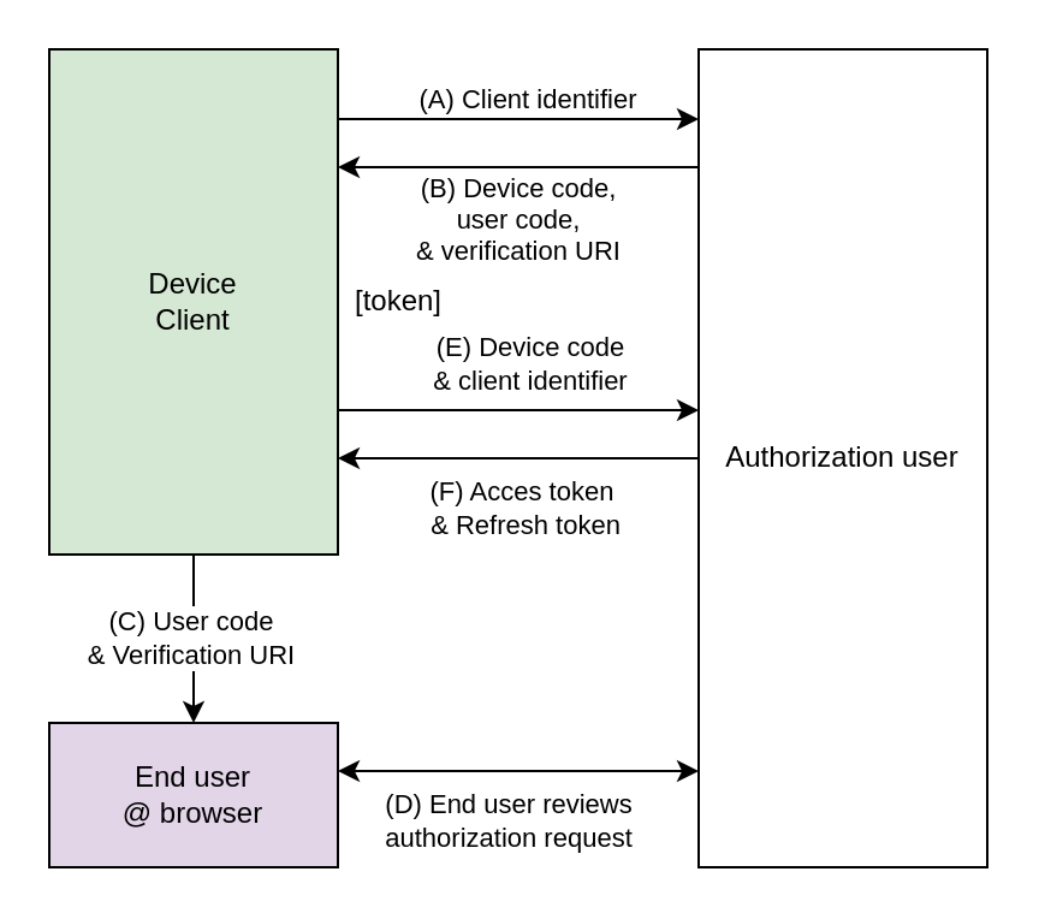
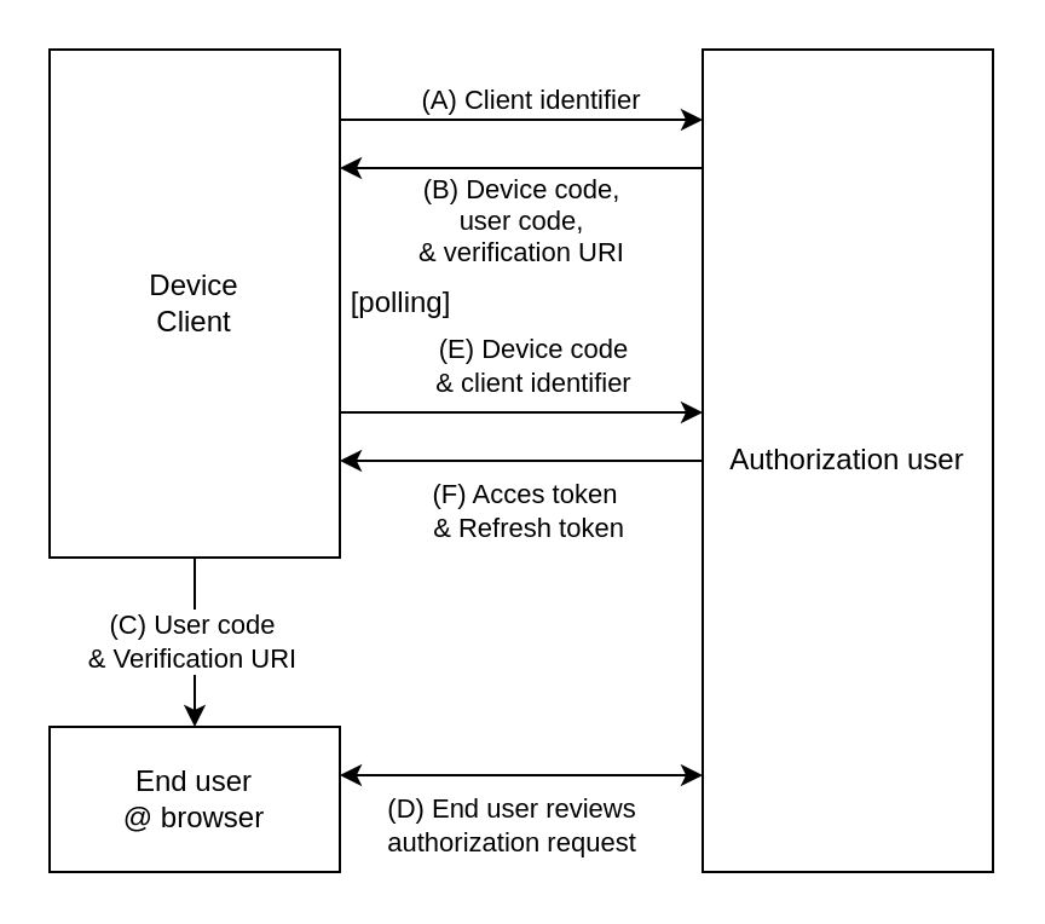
  <mxCell id="0" />
  <mxCell id="1" parent="0" />
- <mxCell id="2" value="Device&lt;br&gt;Client" style="rounded=0;whiteSpace=wrap;html=1;fillColor=#d5e8d4;" vertex="1" parent="1"><mxGeometry x="20" y="20" width="120" height="210" as="geometry" /></mxCell>
- <mxCell id="3" value="End user&lt;br&gt;@ browser" style="rounded=0;whiteSpace=wrap;html=1;fillColor=#e1d5e7;" vertex="1" parent="1"><mxGeometry x="20" y="300" width="120" height="60" as="geometry" /></mxCell>
+ <mxCell id="2" value="Device&lt;br&gt;Client" style="rounded=0;whiteSpace=wrap;html=1;" vertex="1" parent="1"><mxGeometry x="20" y="20" width="120" height="210" as="geometry" /></mxCell>
+ <mxCell id="3" value="End user&lt;br&gt;@ browser" style="rounded=0;whiteSpace=wrap;html=1;" vertex="1" parent="1"><mxGeometry x="20" y="300" width="120" height="60" as="geometry" /></mxCell>
  <mxCell id="4" value="Authorization user" style="rounded=0;whiteSpace=wrap;html=1;" vertex="1" parent="1"><mxGeometry x="290" y="20" width="120" height="340" as="geometry" /></mxCell>
  <mxCell id="5" value="" style="endArrow=classic;startArrow=none;html=1;startFill=0;" edge="1" parent="1"><mxGeometry width="50" height="50" relative="1" as="geometry"><mxPoint x="140" y="49" as="sourcePoint" /><mxPoint x="290" y="49" as="targetPoint" /></mxGeometry></mxCell>
  <mxCell id="6" value="(A) Client identifier" style="edgeLabel;html=1;align=center;verticalAlign=middle;resizable=0;points=[];" vertex="1" connectable="0" parent="5"><mxGeometry x="-0.209" y="1" relative="1" as="geometry"><mxPoint x="19" y="-8" as="offset" /></mxGeometry></mxCell>
  <mxCell id="7" value="" style="endArrow=none;startArrow=classic;html=1;endFill=0;" edge="1" parent="1"><mxGeometry width="50" height="50" relative="1" as="geometry"><mxPoint x="140" y="69" as="sourcePoint" /><mxPoint x="290" y="69" as="targetPoint" /></mxGeometry></mxCell>
  <mxCell id="8" value="(B) Device code,&lt;br&gt;user code,&lt;br&gt;&amp;amp; verification URI" style="edgeLabel;html=1;align=center;verticalAlign=middle;resizable=0;points=[];" vertex="1" connectable="0" parent="7"><mxGeometry x="-0.583" relative="1" as="geometry"><mxPoint x="43" y="21" as="offset" /></mxGeometry></mxCell>
  <mxCell id="9" value="" style="endArrow=classic;startArrow=none;html=1;startFill=0;" edge="1" parent="1"><mxGeometry width="50" height="50" relative="1" as="geometry"><mxPoint x="140" y="170" as="sourcePoint" /><mxPoint x="290" y="170" as="targetPoint" /></mxGeometry></mxCell>
  <mxCell id="10" value="(E) Device code&lt;br&gt;&amp;amp; client identifier" style="edgeLabel;html=1;align=center;verticalAlign=middle;resizable=0;points=[];" vertex="1" connectable="0" parent="9"><mxGeometry x="0.047" y="-1" relative="1" as="geometry"><mxPoint y="-21" as="offset" /></mxGeometry></mxCell>
- <mxCell id="11" value="[token]" style="text;html=1;align=center;verticalAlign=middle;resizable=0;points=[];autosize=1;strokeColor=none;fillColor=none;" vertex="1" parent="1"><mxGeometry x="135" y="110" width="60" height="30" as="geometry" /></mxCell>
+ <mxCell id="11" value="[polling]" style="text;html=1;align=center;verticalAlign=middle;resizable=0;points=[];autosize=1;strokeColor=none;fillColor=none;" vertex="1" parent="1"><mxGeometry x="135" y="110" width="60" height="30" as="geometry" /></mxCell>
  <mxCell id="12" value="" style="endArrow=none;startArrow=classic;html=1;endFill=0;" edge="1" parent="1"><mxGeometry width="50" height="50" relative="1" as="geometry"><mxPoint x="140" y="190" as="sourcePoint" /><mxPoint x="290" y="190" as="targetPoint" /></mxGeometry></mxCell>
  <mxCell id="13" value="(F) Acces token&amp;nbsp;&lt;br&gt;&amp;amp; Refresh token" style="edgeLabel;html=1;align=center;verticalAlign=middle;resizable=0;points=[];" vertex="1" connectable="0" parent="12"><mxGeometry x="-0.326" y="-1" relative="1" as="geometry"><mxPoint x="26" y="19" as="offset" /></mxGeometry></mxCell>
  <mxCell id="14" value="" style="endArrow=none;startArrow=classic;html=1;entryX=0.5;entryY=1;entryDx=0;entryDy=0;exitX=0.5;exitY=0;exitDx=0;exitDy=0;" edge="1" parent="1" source="3" target="2"><mxGeometry width="50" height="50" relative="1" as="geometry"><mxPoint x="170" y="380" as="sourcePoint" /><mxPoint x="220" y="330" as="targetPoint" /></mxGeometry></mxCell>
  <mxCell id="15" value="(C) User code&lt;br&gt;&amp;amp; Verification URI" style="edgeLabel;html=1;align=center;verticalAlign=middle;resizable=0;points=[];" vertex="1" connectable="0" parent="14"><mxGeometry x="0.027" y="2" relative="1" as="geometry"><mxPoint as="offset" /></mxGeometry></mxCell>
  <mxCell id="16" value="" style="endArrow=classic;startArrow=classic;html=1;" edge="1" parent="1"><mxGeometry width="50" height="50" relative="1" as="geometry"><mxPoint x="140" y="320" as="sourcePoint" /><mxPoint x="290" y="320" as="targetPoint" /></mxGeometry></mxCell>
  <mxCell id="17" value="(D) End user reviews&lt;br&gt;authorization request" style="edgeLabel;html=1;align=center;verticalAlign=middle;resizable=0;points=[];" vertex="1" connectable="0" parent="16"><mxGeometry x="-0.392" y="1" relative="1" as="geometry"><mxPoint x="24" y="21" as="offset" /></mxGeometry></mxCell>
